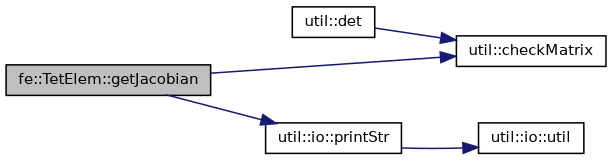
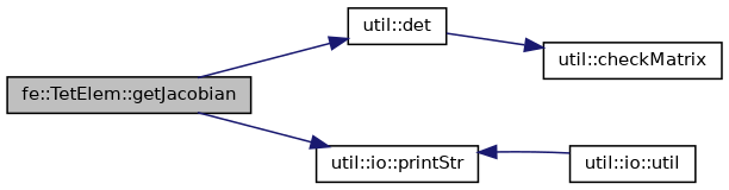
  digraph {
    rankdir=LR
    node [color=black fillcolor=white fontname=Helvetica fontsize=10 shape=record style=filled]
    edge [color=midnightblue fontname=Helvetica fontsize=10 labelfontname=Helvetica labelfontsize=10 style=solid]
    n1 [fillcolor=grey75 fontcolor=black height=0.2 label="fe::TetElem::getJacobian" width=0.4]
    n2 [height=0.2 label="util::det" width=0.4]
    n3 [height=0.2 label="util::io::printStr" width=0.4]
    n4 [height=0.2 label="util::checkMatrix" width=0.4]
    n5 [height=0.2 label="util::io::util" width=0.4]
-   n1 -> n4
+   n1 -> n2
    n1 -> n3
    n2 -> n4
-   n3 -> n5
+   n5 -> n3
  }
